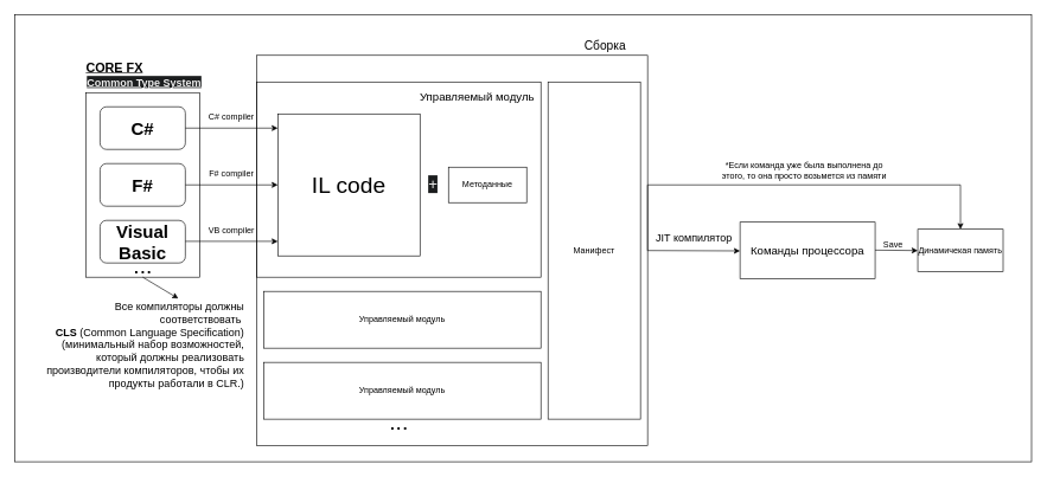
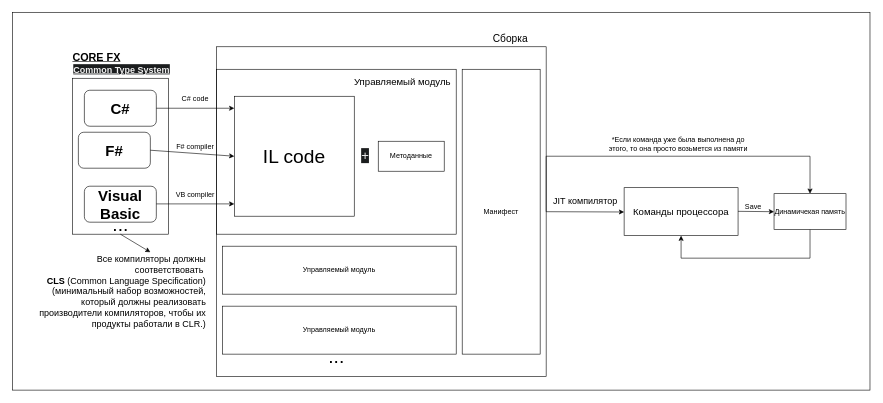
  <mxCell id="0" />
  <mxCell id="1" parent="0" />
  <mxCell id="2" value="&lt;b&gt;&lt;font style=&quot;font-size: 25px;&quot;&gt;C#&lt;/font&gt;&lt;/b&gt;" style="rounded=1;whiteSpace=wrap;html=1;" vertex="1" parent="1"><mxGeometry x="140" y="150" width="120" height="60" as="geometry" /></mxCell>
- <mxCell id="3" value="&lt;b&gt;&lt;font style=&quot;font-size: 25px;&quot;&gt;F#&lt;/font&gt;&lt;/b&gt;" style="rounded=1;whiteSpace=wrap;html=1;" vertex="1" parent="1"><mxGeometry x="140" y="230" width="120" height="60" as="geometry" /></mxCell>
+ <mxCell id="3" value="&lt;b&gt;&lt;font style=&quot;font-size: 25px;&quot;&gt;F#&lt;/font&gt;&lt;/b&gt;" style="rounded=1;whiteSpace=wrap;html=1;" vertex="1" parent="1"><mxGeometry x="130" y="220" width="120" height="60" as="geometry" /></mxCell>
  <mxCell id="4" value="&lt;b&gt;&lt;font style=&quot;font-size: 25px;&quot;&gt;Visual Basic&lt;/font&gt;&lt;/b&gt;" style="rounded=1;whiteSpace=wrap;html=1;" vertex="1" parent="1"><mxGeometry x="140" y="310" width="120" height="60" as="geometry" /></mxCell>
  <mxCell id="5" value="" style="endArrow=classic;html=1;rounded=0;exitX=1;exitY=0.5;exitDx=0;exitDy=0;" edge="1" parent="1" source="2"><mxGeometry width="50" height="50" relative="1" as="geometry"><mxPoint x="490" y="520" as="sourcePoint" /><mxPoint x="390" y="180" as="targetPoint" /></mxGeometry></mxCell>
  <mxCell id="6" value="" style="endArrow=classic;html=1;rounded=0;exitX=1;exitY=0.5;exitDx=0;exitDy=0;" edge="1" parent="1" source="3"><mxGeometry width="50" height="50" relative="1" as="geometry"><mxPoint x="490" y="520" as="sourcePoint" /><mxPoint x="390" y="260" as="targetPoint" /></mxGeometry></mxCell>
  <mxCell id="7" value="" style="endArrow=classic;html=1;rounded=0;exitX=1;exitY=0.5;exitDx=0;exitDy=0;" edge="1" parent="1"><mxGeometry width="50" height="50" relative="1" as="geometry"><mxPoint x="260" y="339.5" as="sourcePoint" /><mxPoint x="390" y="339.5" as="targetPoint" /></mxGeometry></mxCell>
- <mxCell id="8" value="C# compiler" style="text;html=1;strokeColor=none;fillColor=none;align=center;verticalAlign=middle;whiteSpace=wrap;rounded=0;" vertex="1" parent="1"><mxGeometry x="270" y="150" width="110" height="30" as="geometry" /></mxCell>
+ <mxCell id="8" value="C# code" style="text;html=1;strokeColor=none;fillColor=none;align=center;verticalAlign=middle;whiteSpace=wrap;rounded=0;" vertex="1" parent="1"><mxGeometry x="270" y="150" width="110" height="30" as="geometry" /></mxCell>
  <mxCell id="9" value="F# compiler" style="text;html=1;strokeColor=none;fillColor=none;align=center;verticalAlign=middle;whiteSpace=wrap;rounded=0;" vertex="1" parent="1"><mxGeometry x="270" y="230" width="110" height="30" as="geometry" /></mxCell>
  <mxCell id="10" value="VB compiler" style="text;html=1;strokeColor=none;fillColor=none;align=center;verticalAlign=middle;whiteSpace=wrap;rounded=0;" vertex="1" parent="1"><mxGeometry x="270" y="310" width="110" height="30" as="geometry" /></mxCell>
  <mxCell id="11" value="&lt;font style=&quot;font-size: 32px;&quot;&gt;IL code&lt;/font&gt;" style="whiteSpace=wrap;html=1;aspect=fixed;" vertex="1" parent="1"><mxGeometry x="390" y="160" width="200" height="200" as="geometry" /></mxCell>
  <mxCell id="12" value="" style="rounded=0;whiteSpace=wrap;html=1;fillColor=none;" vertex="1" parent="1"><mxGeometry x="120" y="130" width="160" height="260" as="geometry" /></mxCell>
  <mxCell id="13" value="" style="endArrow=classic;html=1;rounded=0;exitX=0.5;exitY=1;exitDx=0;exitDy=0;" edge="1" parent="1" source="12"><mxGeometry width="50" height="50" relative="1" as="geometry"><mxPoint x="490" y="510" as="sourcePoint" /><mxPoint x="250" y="420" as="targetPoint" /></mxGeometry></mxCell>
  <mxCell id="14" value="&lt;font style=&quot;font-size: 15px;&quot;&gt;Все компиляторы должны соответствовать&amp;nbsp;&lt;br&gt;&lt;span style=&quot;font-size: 15px;&quot;&gt;&lt;b&gt;CLS &lt;/b&gt;(Common Language Specification) (&lt;span style=&quot;background-color: initial;&quot;&gt;минимальный набор возможностей, который должны реализо&lt;/span&gt;&lt;span style=&quot;background-color: initial;&quot;&gt;вать производители компиляторов, чтобы их продукты работали в CLR.&lt;/span&gt;)&lt;/span&gt;&lt;/font&gt;" style="text;html=1;strokeColor=none;fillColor=none;align=right;verticalAlign=middle;whiteSpace=wrap;rounded=0;" vertex="1" parent="1"><mxGeometry x="55" y="450" width="290" height="70" as="geometry" /></mxCell>
  <mxCell id="15" value="&lt;font style=&quot;font-size: 32px;&quot;&gt;...&lt;/font&gt;" style="text;html=1;align=center;verticalAlign=middle;resizable=0;points=[];autosize=1;strokeColor=none;fillColor=none;" vertex="1" parent="1"><mxGeometry x="175" y="350" width="50" height="50" as="geometry" /></mxCell>
  <mxCell id="16" value="" style="rounded=0;whiteSpace=wrap;html=1;fillColor=none;" vertex="1" parent="1"><mxGeometry x="360" y="115" width="400" height="275" as="geometry" /></mxCell>
  <mxCell id="17" value="&lt;font size=&quot;1&quot; style=&quot;&quot;&gt;&lt;b style=&quot;&quot;&gt;&lt;u style=&quot;font-size: 18px;&quot;&gt;CORE FX&lt;/u&gt;&lt;/b&gt;&lt;/font&gt;" style="text;html=1;align=center;verticalAlign=middle;resizable=0;points=[];autosize=1;strokeColor=none;fillColor=none;" vertex="1" parent="1"><mxGeometry x="110" y="75" width="100" height="40" as="geometry" /></mxCell>
  <mxCell id="18" value="Методанные" style="rounded=0;whiteSpace=wrap;html=1;" vertex="1" parent="1"><mxGeometry x="630" y="235" width="110" height="50" as="geometry" /></mxCell>
  <mxCell id="19" value="&lt;span style=&quot;color: rgb(240, 240, 240); font-family: Helvetica; font-size: 22px; font-style: normal; font-variant-ligatures: normal; font-variant-caps: normal; font-weight: 400; letter-spacing: normal; orphans: 2; text-align: center; text-indent: 0px; text-transform: none; widows: 2; word-spacing: 0px; -webkit-text-stroke-width: 0px; background-color: rgb(27, 29, 30); text-decoration-thickness: initial; text-decoration-style: initial; text-decoration-color: initial; float: none; display: inline !important;&quot;&gt;+&lt;/span&gt;" style="text;whiteSpace=wrap;html=1;" vertex="1" parent="1"><mxGeometry x="600" y="240" width="50" height="50" as="geometry" /></mxCell>
  <mxCell id="20" value="&lt;font style=&quot;font-size: 16px;&quot;&gt;Управляемый модуль&lt;/font&gt;" style="text;html=1;align=center;verticalAlign=middle;resizable=0;points=[];autosize=1;strokeColor=none;fillColor=none;" vertex="1" parent="1"><mxGeometry x="580" y="120" width="180" height="30" as="geometry" /></mxCell>
  <mxCell id="21" value="" style="whiteSpace=wrap;html=1;aspect=fixed;fillColor=none;" vertex="1" parent="1"><mxGeometry x="360" y="77.5" width="550" height="550" as="geometry" /></mxCell>
  <mxCell id="22" value="Управляемый модуль" style="rounded=0;whiteSpace=wrap;html=1;" vertex="1" parent="1"><mxGeometry x="370" y="410" width="390" height="80" as="geometry" /></mxCell>
  <mxCell id="23" value="Управляемый модуль" style="rounded=0;whiteSpace=wrap;html=1;" vertex="1" parent="1"><mxGeometry x="370" y="510" width="390" height="80" as="geometry" /></mxCell>
  <mxCell id="24" value="&lt;font style=&quot;font-size: 32px;&quot;&gt;...&lt;/font&gt;" style="text;html=1;align=center;verticalAlign=middle;resizable=0;points=[];autosize=1;strokeColor=none;fillColor=none;" vertex="1" parent="1"><mxGeometry x="535" y="570" width="50" height="50" as="geometry" /></mxCell>
  <mxCell id="25" value="Манифест" style="rounded=0;whiteSpace=wrap;html=1;" vertex="1" parent="1"><mxGeometry x="770" y="115" width="130" height="475" as="geometry" /></mxCell>
  <mxCell id="26" value="&lt;font style=&quot;font-size: 17px;&quot;&gt;Сборка&lt;/font&gt;" style="text;html=1;align=center;verticalAlign=middle;resizable=0;points=[];autosize=1;strokeColor=none;fillColor=none;" vertex="1" parent="1"><mxGeometry x="810" width="80" height="30" as="geometry" y="50" /></mxCell>
  <mxCell id="27" value="" style="endArrow=classic;html=1;rounded=0;exitX=1;exitY=0.5;exitDx=0;exitDy=0;" edge="1" parent="1" source="21"><mxGeometry width="50" height="50" relative="1" as="geometry"><mxPoint x="490" y="430" as="sourcePoint" /><mxPoint x="1040" y="353" as="targetPoint" /></mxGeometry></mxCell>
  <mxCell id="28" value="&lt;font style=&quot;font-size: 15px;&quot;&gt;JIT компилятор&lt;/font&gt;" style="text;html=1;align=center;verticalAlign=middle;resizable=0;points=[];autosize=1;strokeColor=none;fillColor=none;" vertex="1" parent="1"><mxGeometry x="910" y="320" width="130" height="30" as="geometry" /></mxCell>
  <mxCell id="29" value="&lt;font style=&quot;font-size: 16px;&quot;&gt;Команды процессора&lt;/font&gt;" style="rounded=0;whiteSpace=wrap;html=1;" vertex="1" parent="1"><mxGeometry x="1040" y="312.5" width="190" height="80" as="geometry" /></mxCell>
  <mxCell id="30" value="" style="endArrow=classic;html=1;rounded=0;entryX=0.5;entryY=0;entryDx=0;entryDy=0;exitX=1;exitY=0.5;exitDx=0;exitDy=0;" edge="1" parent="1" source="21" target="32"><mxGeometry width="50" height="50" relative="1" as="geometry"><mxPoint x="910" y="350" as="sourcePoint" /><mxPoint x="1110" y="200" as="targetPoint" /><Array as="points"><mxPoint x="910" y="260" /><mxPoint x="1350" y="260" /></Array></mxGeometry></mxCell>
  <mxCell id="31" value="*Если команда уже была выполнена до&lt;br&gt;&amp;nbsp;этого, то она просто возьмется из памяти&amp;nbsp;" style="text;html=1;align=center;verticalAlign=middle;resizable=0;points=[];autosize=1;strokeColor=none;fillColor=none;" vertex="1" parent="1"><mxGeometry x="1000" y="220" width="260" height="40" as="geometry" /></mxCell>
  <mxCell id="32" value="Динамичекая память" style="rounded=0;whiteSpace=wrap;html=1;" vertex="1" parent="1"><mxGeometry x="1290" y="322.5" width="120" height="60" as="geometry" /></mxCell>
  <mxCell id="33" value="" style="endArrow=classic;html=1;rounded=0;exitX=1;exitY=0.5;exitDx=0;exitDy=0;entryX=0;entryY=0.5;entryDx=0;entryDy=0;" edge="1" parent="1" target="32"><mxGeometry width="50" height="50" relative="1" as="geometry"><mxPoint x="1230" y="351.91" as="sourcePoint" /><mxPoint x="1360" y="351.91" as="targetPoint" /></mxGeometry></mxCell>
  <mxCell id="34" value="Save" style="text;html=1;align=center;verticalAlign=middle;resizable=0;points=[];autosize=1;strokeColor=none;fillColor=none;" vertex="1" parent="1"><mxGeometry x="1230" y="330" width="50" height="30" as="geometry" /></mxCell>
+ <mxCell id="35" value="" style="endArrow=classic;html=1;rounded=0;exitX=0.5;exitY=1;exitDx=0;exitDy=0;entryX=0.5;entryY=1;entryDx=0;entryDy=0;" edge="1" parent="1" source="32" target="29"><mxGeometry width="50" height="50" relative="1" as="geometry"><mxPoint x="1070" y="250" as="sourcePoint" /><mxPoint x="1120" y="200" as="targetPoint" /><Array as="points"><mxPoint x="1350" y="430" /><mxPoint x="1135" y="430" /></Array></mxGeometry></mxCell>
  <mxCell id="36" value="&lt;span style=&quot;color: rgb(240, 240, 240); font-family: Helvetica; font-size: 15px; font-style: normal; font-variant-ligatures: normal; font-variant-caps: normal; letter-spacing: normal; orphans: 2; text-align: right; text-indent: 0px; text-transform: none; widows: 2; word-spacing: 0px; -webkit-text-stroke-width: 0px; background-color: rgb(27, 29, 30); text-decoration-thickness: initial; text-decoration-style: initial; text-decoration-color: initial; float: none; display: inline !important;&quot;&gt;&lt;b&gt;&lt;u&gt;Common Type System&lt;/u&gt;&lt;/b&gt;&lt;/span&gt;" style="text;whiteSpace=wrap;html=1;" vertex="1" parent="1"><mxGeometry x="120" y="100" width="180" height="40" as="geometry" /></mxCell>
  <mxCell id="37" value="" style="rounded=0;whiteSpace=wrap;html=1;fillColor=none;" vertex="1" parent="1"><mxGeometry x="20" y="20" width="1430" height="630" as="geometry" /></mxCell>
